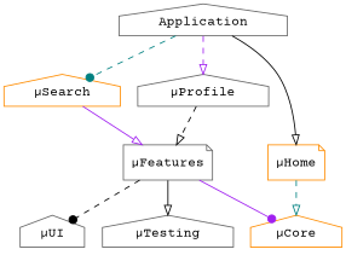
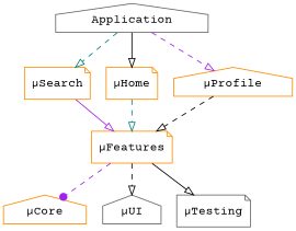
  digraph {
    fontname="Courier Prime"
    node [color=darkorange fontname="Courier Prime" shape=house]
    edge [arrowhead=onormal color=black fontname="Courier Prime" style=dashed]
-   "µSearch"
+   "µSearch" [shape=note]
    Application [color=gray40]
    "µHome" [shape=note]
-   "µProfile" [color=gray40]
-   "µFeatures" [color=gray40 shape=note]
+   "µProfile"
+   "µFeatures" [shape=note]
    "µCore"
    "µUI" [color=gray40]
-   "µTesting" [color=gray40]
+   "µTesting" [color=gray40 shape=note]
    "µSearch" -> "µFeatures" [color=purple style=solid]
-   Application -> "µSearch" [arrowhead=dot color=teal]
+   Application -> "µSearch" [color=teal]
    Application -> "µHome" [style=solid]
    Application -> "µProfile" [color=purple]
-   "µHome" -> "µCore" [color=teal]
+   "µHome" -> "µFeatures" [color=teal]
    "µProfile" -> "µFeatures"
-   "µFeatures" -> "µCore" [arrowhead=dot color=purple style=solid]
-   "µFeatures" -> "µUI" [arrowhead=dot]
+   "µFeatures" -> "µCore" [arrowhead=dot color=purple]
+   "µFeatures" -> "µUI"
    "µFeatures" -> "µTesting" [style=solid]
  }
